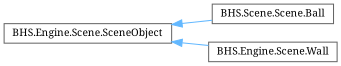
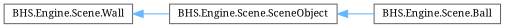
  digraph {
    fontname="Noto Serif"
    rankdir=LR
    node [color=grey40 fillcolor=white fontname="Noto Serif" fontsize=10 shape=box style=filled]
    edge [color=steelblue1 dir=back fontname="Noto Serif" fontsize=10 labelfontname=Helvetica labelfontsize=10 style=solid]
    n1 [height=0.2 label="BHS.Engine.Scene.SceneObject" width=0.4]
-   n2 [height=0.2 label="BHS.Scene.Scene.Ball" width=0.4]
+   n2 [height=0.2 label="BHS.Engine.Scene.Ball" width=0.4]
    n3 [height=0.2 label="BHS.Engine.Scene.Wall" width=0.4]
    n1 -> n2
-   n1 -> n3
+   n3 -> n1
  }
